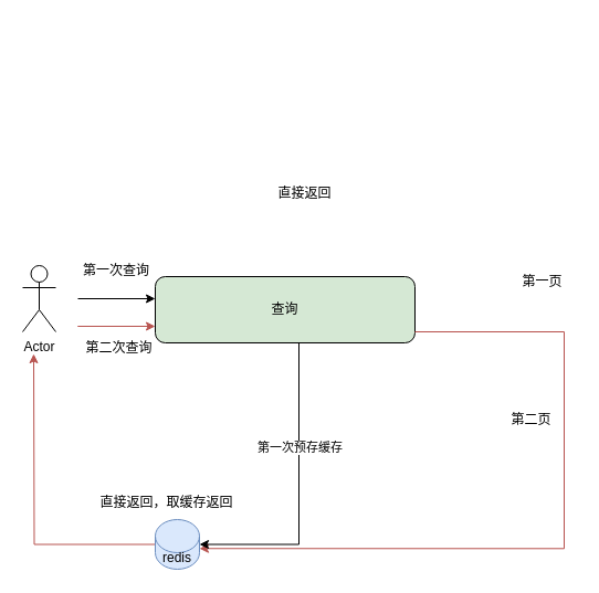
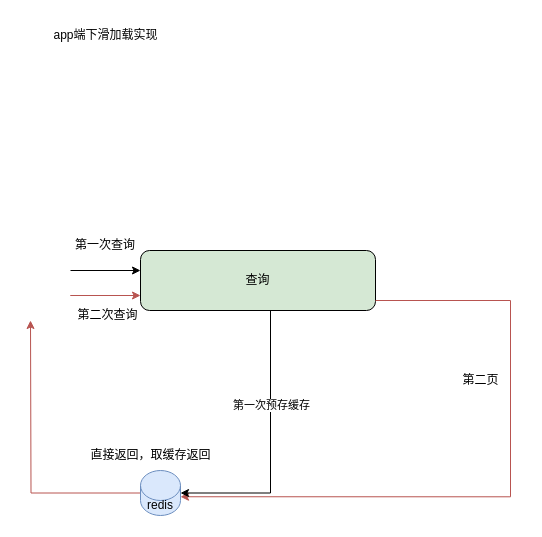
  <mxCell id="0" />
  <mxCell id="1" parent="0" />
- <mxCell id="2" value="Actor" style="shape=umlActor;verticalLabelPosition=bottom;verticalAlign=top;html=1;outlineConnect=0;" vertex="1" parent="1"><mxGeometry x="20" y="240" width="30" height="60" as="geometry" /></mxCell>
  <mxCell id="3" value="" style="endArrow=classic;html=1;rounded=0;" edge="1" parent="1"><mxGeometry width="50" height="50" relative="1" as="geometry"><mxPoint x="70" y="270" as="sourcePoint" /><mxPoint x="140" y="270" as="targetPoint" /></mxGeometry></mxCell>
  <mxCell id="4" value="第一次查询" style="text;html=1;strokeColor=none;fillColor=none;align=center;verticalAlign=middle;whiteSpace=wrap;rounded=0;" vertex="1" parent="1"><mxGeometry x="60" y="230" width="90" height="30" as="geometry" /></mxCell>
- <mxCell id="5" value="第一页" style="text;html=1;align=center;verticalAlign=middle;resizable=0;points=[];autosize=1;strokeColor=none;fillColor=none;" vertex="1" parent="1"><mxGeometry x="460" y="240" width="60" height="30" as="geometry" /></mxCell>
  <mxCell id="6" style="edgeStyle=orthogonalEdgeStyle;rounded=0;orthogonalLoop=1;jettySize=auto;html=1;fillColor=#f8cecc;strokeColor=#b85450;" edge="1" parent="1" source="7"><mxGeometry relative="1" as="geometry"><mxPoint x="30" y="320" as="targetPoint" /></mxGeometry></mxCell>
  <mxCell id="7" value="redis" style="shape=cylinder3;whiteSpace=wrap;html=1;boundedLbl=1;backgroundOutline=1;size=15;fillColor=#dae8fc;strokeColor=#6c8ebf;" vertex="1" parent="1"><mxGeometry x="140" y="470" width="40" height="45" as="geometry" /></mxCell>
- <mxCell id="9" value="直接返回" style="text;html=1;align=center;verticalAlign=middle;resizable=0;points=[];autosize=1;strokeColor=none;fillColor=none;" vertex="1" parent="1"><mxGeometry x="240" y="160" width="70" height="30" as="geometry" /></mxCell>
+ <mxCell id="8" value="app端下滑加载实现" style="text;html=1;align=center;verticalAlign=middle;resizable=0;points=[];autosize=1;strokeColor=none;fillColor=none;" vertex="1" parent="1"><mxGeometry x="40" y="20" width="130" height="30" as="geometry" /></mxCell>
  <mxCell id="10" value="直接返回，取缓存返回" style="text;html=1;align=center;verticalAlign=middle;resizable=0;points=[];autosize=1;strokeColor=none;fillColor=none;" vertex="1" parent="1"><mxGeometry x="70" y="440" width="160" height="30" as="geometry" /></mxCell>
  <mxCell id="11" style="edgeStyle=orthogonalEdgeStyle;rounded=0;orthogonalLoop=1;jettySize=auto;html=1;fillColor=#f8cecc;strokeColor=#b85450;" edge="1" parent="1"><mxGeometry relative="1" as="geometry"><mxPoint x="80" y="295" as="sourcePoint" /><mxPoint x="140" y="295" as="targetPoint" /><Array as="points"><mxPoint x="70" y="295" /><mxPoint x="70" y="295" /></Array></mxGeometry></mxCell>
  <mxCell id="12" value="第二次查询" style="text;html=1;strokeColor=none;fillColor=none;align=center;verticalAlign=middle;whiteSpace=wrap;rounded=0;" vertex="1" parent="1"><mxGeometry x="75" y="300" width="65" height="30" as="geometry" /></mxCell>
  <mxCell id="13" value="查询" style="rounded=1;whiteSpace=wrap;html=1;fillColor=#d5e8d4;" vertex="1" parent="1"><mxGeometry x="140" y="250" width="235" height="60" as="geometry" /></mxCell>
  <mxCell id="14" style="edgeStyle=orthogonalEdgeStyle;rounded=0;orthogonalLoop=1;jettySize=auto;html=1;entryX=1;entryY=0;entryDx=0;entryDy=26.25;entryPerimeter=0;fillColor=#f8cecc;strokeColor=#b85450;" edge="1" parent="1" source="13" target="7"><mxGeometry relative="1" as="geometry"><Array as="points"><mxPoint x="510" y="300" /><mxPoint x="510" y="496" /></Array></mxGeometry></mxCell>
  <mxCell id="15" style="edgeStyle=orthogonalEdgeStyle;rounded=0;orthogonalLoop=1;jettySize=auto;html=1;entryX=1;entryY=0.5;entryDx=0;entryDy=0;entryPerimeter=0;" edge="1" parent="1" source="13" target="7"><mxGeometry relative="1" as="geometry"><Array as="points"><mxPoint x="270" y="493" /></Array></mxGeometry></mxCell>
  <mxCell id="16" value="第一次预存缓存" style="edgeLabel;html=1;align=center;verticalAlign=middle;resizable=0;points=[];" vertex="1" connectable="0" parent="15"><mxGeometry x="-0.312" relative="1" as="geometry"><mxPoint as="offset" /></mxGeometry></mxCell>
  <mxCell id="17" value="第二页" style="text;html=1;align=center;verticalAlign=middle;resizable=0;points=[];autosize=1;strokeColor=none;fillColor=none;" vertex="1" parent="1"><mxGeometry x="450" y="365" width="60" height="30" as="geometry" /></mxCell>
